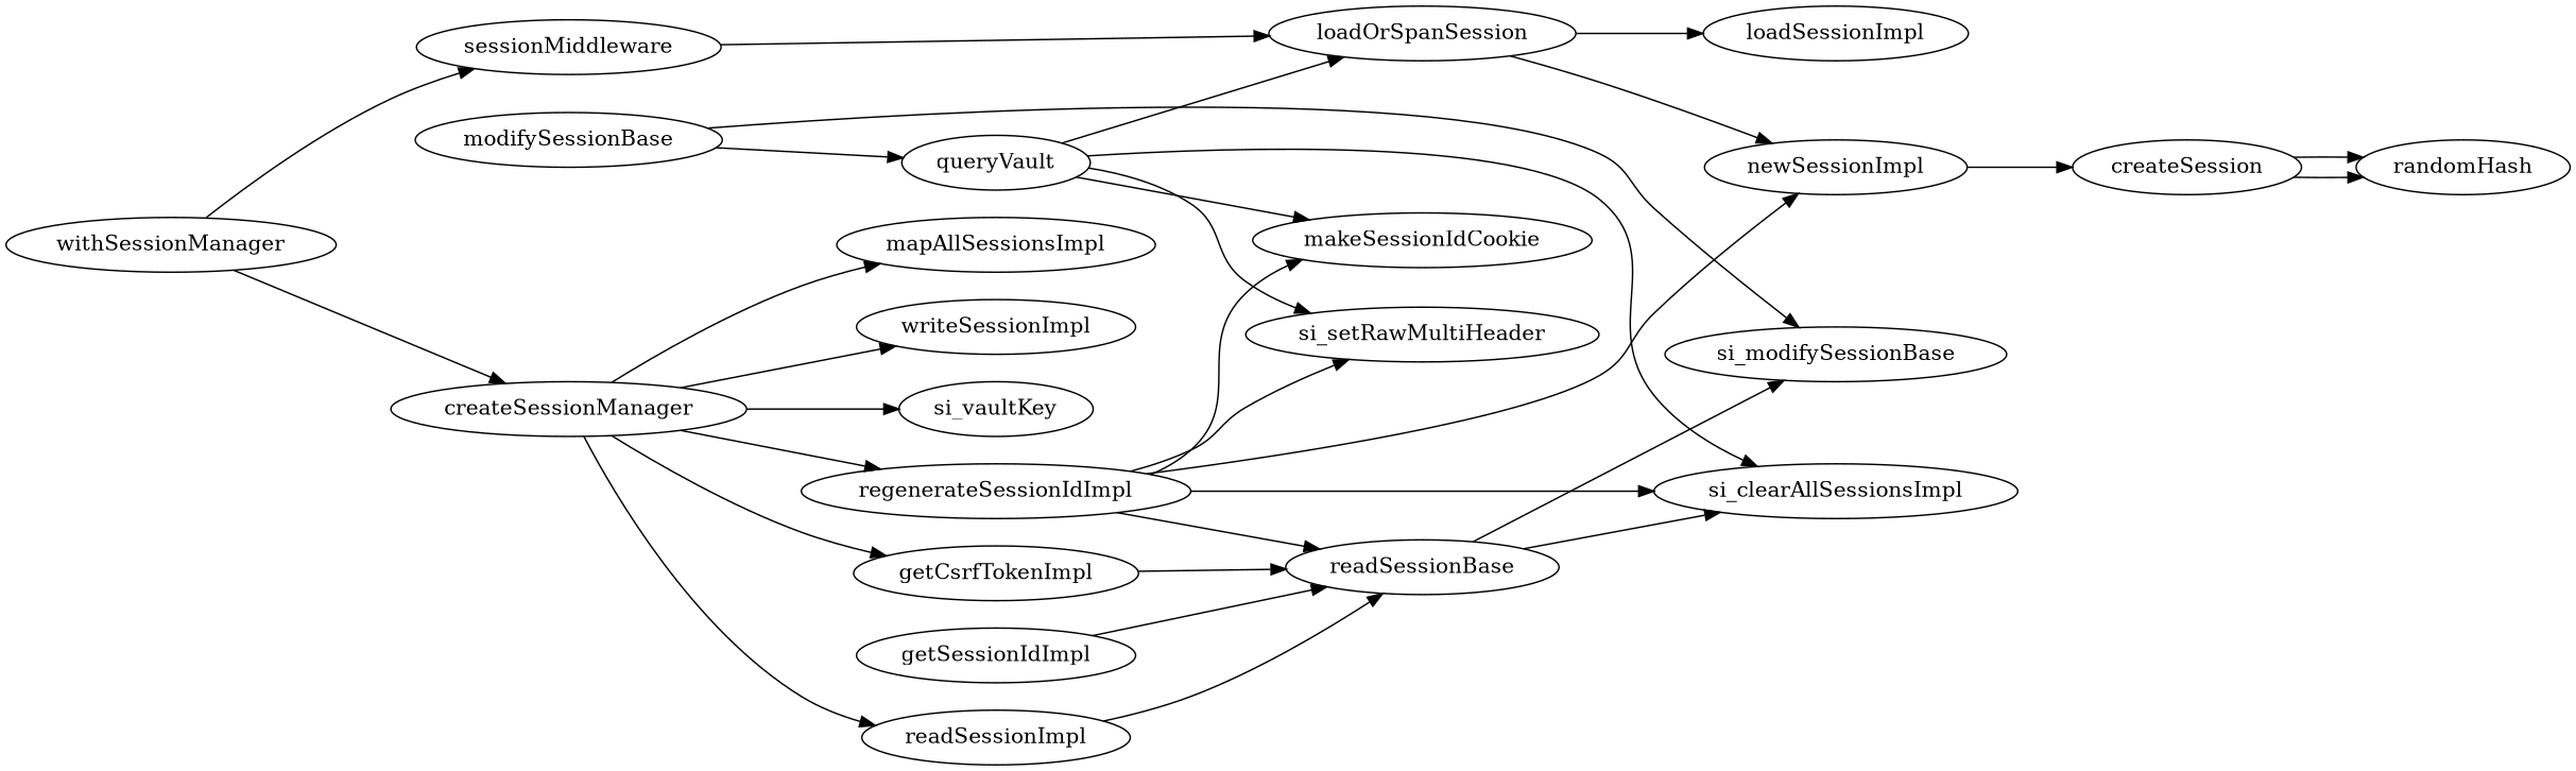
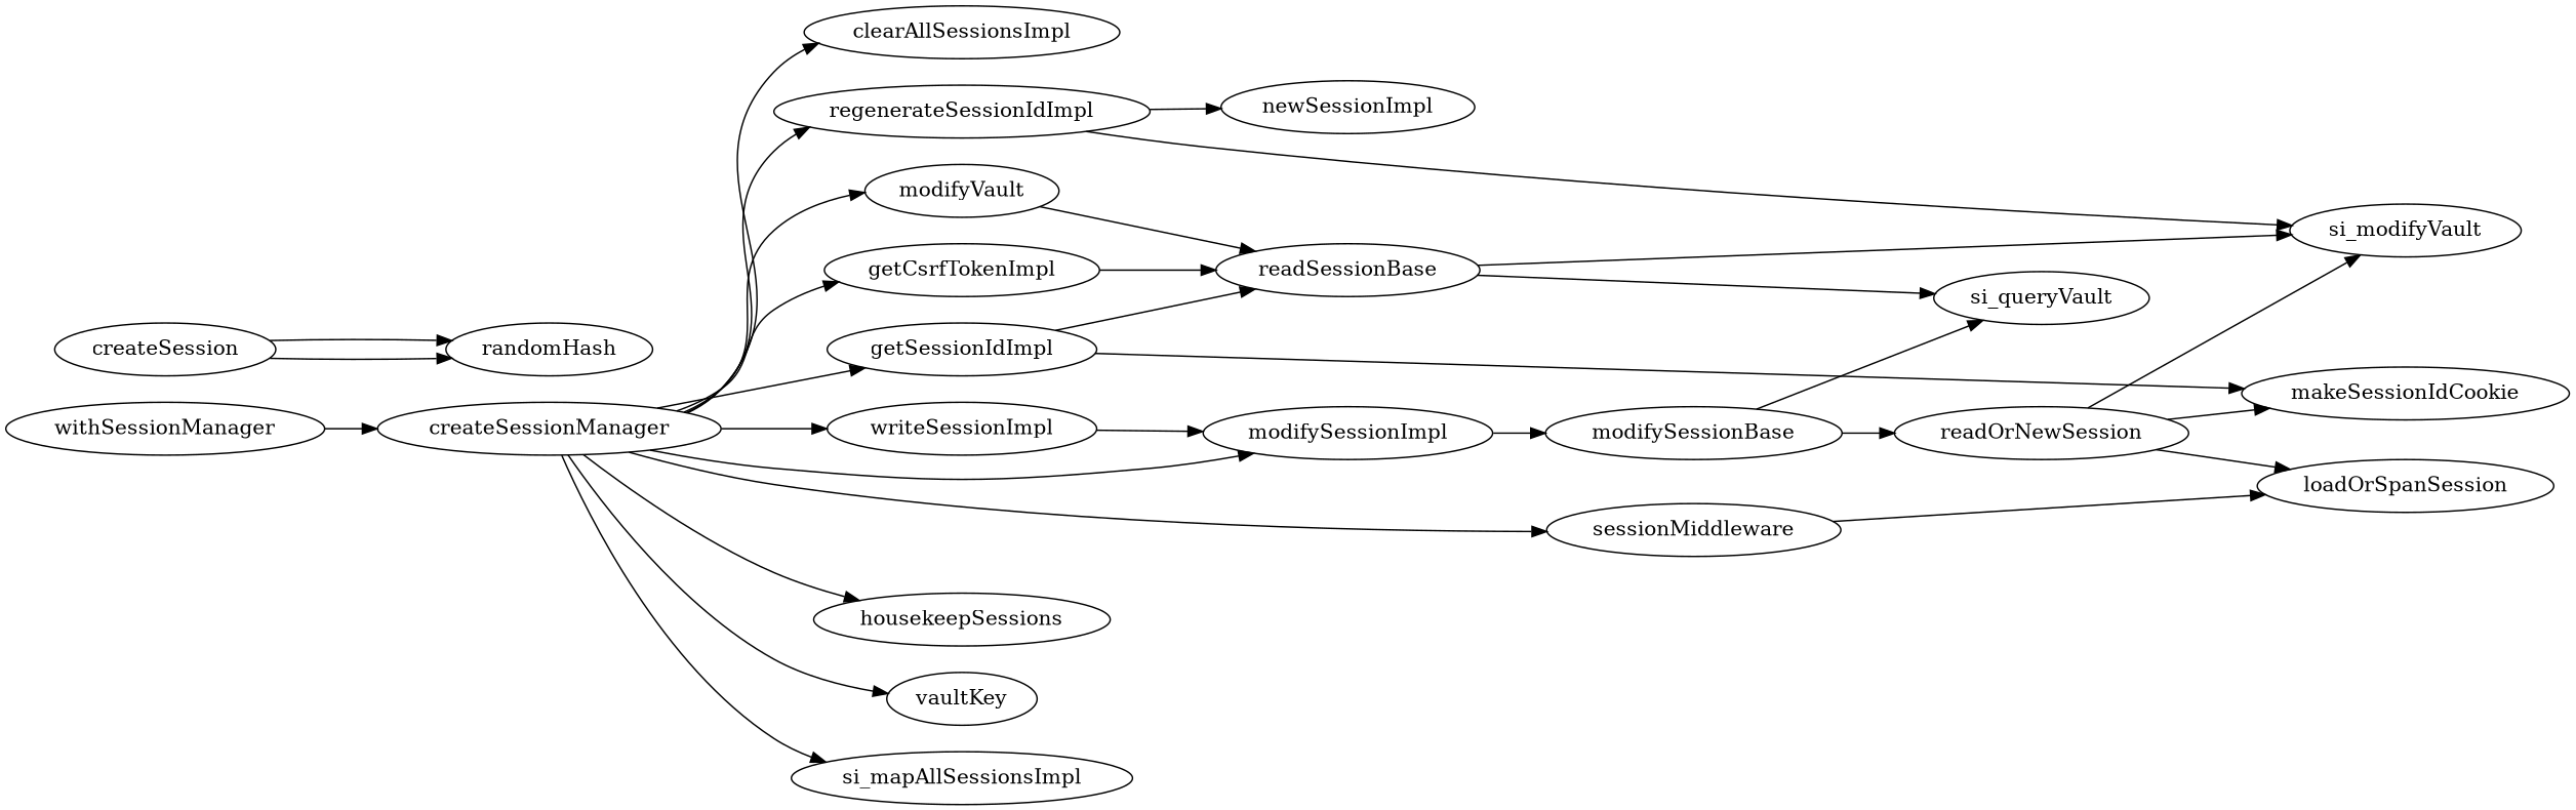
  digraph {
    rankdir=LR
    createSessionManager
+   clearAllSessionsImpl
    regenerateSessionIdImpl
    getCsrfTokenImpl
    getSessionIdImpl
+   housekeepSessions
    sessionMiddleware
-   mapAllSessionsImpl
+   mapAllSessionsImpl [label=vaultKey]
+   modifySessionImpl
    writeSessionImpl
-   readSessionImpl
-   si_vaultKey
+   readSessionImpl [label=modifyVault]
+   si_vaultKey [label=si_mapAllSessionsImpl]
    newSessionImpl
    makeSessionIdCookie
    readSessionBase
-   si_modifyVault [label=si_clearAllSessionsImpl]
-   si_setRawMultiHeader
+   si_modifyVault
    loadOrSpanSession
    modifySessionBase
    createSession
    randomHash
    withSessionManager
-   si_queryVault [label=si_modifySessionBase]
-   readOrNewSession [label=queryVault]
-   loadSessionImpl
+   si_queryVault
+   readOrNewSession
+   createSessionManager -> clearAllSessionsImpl
    createSessionManager -> regenerateSessionIdImpl
    createSessionManager -> getCsrfTokenImpl
-   withSessionManager -> sessionMiddleware
+   createSessionManager -> getSessionIdImpl
+   createSessionManager -> housekeepSessions
+   createSessionManager -> sessionMiddleware
    createSessionManager -> mapAllSessionsImpl
+   createSessionManager -> modifySessionImpl
    createSessionManager -> writeSessionImpl
    createSessionManager -> readSessionImpl
    createSessionManager -> si_vaultKey
    regenerateSessionIdImpl -> newSessionImpl
-   regenerateSessionIdImpl -> makeSessionIdCookie
-   regenerateSessionIdImpl -> readSessionBase
+   getSessionIdImpl -> makeSessionIdCookie
    regenerateSessionIdImpl -> si_modifyVault
-   regenerateSessionIdImpl -> si_setRawMultiHeader
    getCsrfTokenImpl -> readSessionBase
    getSessionIdImpl -> readSessionBase
    sessionMiddleware -> loadOrSpanSession
+   modifySessionImpl -> modifySessionBase
+   writeSessionImpl -> modifySessionImpl
    readSessionImpl -> readSessionBase
-   newSessionImpl -> createSession
    readSessionBase -> si_modifyVault
    readSessionBase -> si_queryVault
-   loadOrSpanSession -> newSessionImpl
-   loadOrSpanSession -> loadSessionImpl
    modifySessionBase -> si_queryVault
    modifySessionBase -> readOrNewSession
    createSession -> randomHash
    createSession -> randomHash
    withSessionManager -> createSessionManager
    readOrNewSession -> makeSessionIdCookie
    readOrNewSession -> si_modifyVault
-   readOrNewSession -> si_setRawMultiHeader
    readOrNewSession -> loadOrSpanSession
  }
